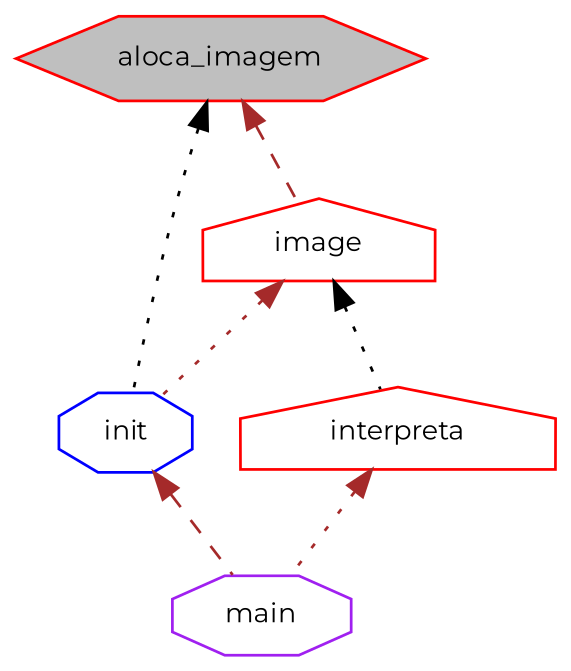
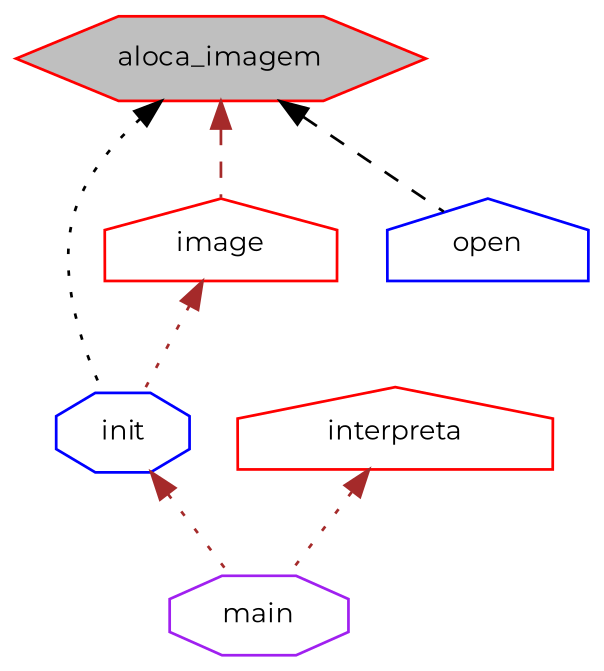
  digraph {
    fontname=Montserrat
    rankdir=TB
    node [color=red fillcolor=white fontname=Montserrat fontsize=10 shape=house style=filled]
    edge [color=brown dir=back fontname=Montserrat fontsize=10 labelfontname=Helvetica labelfontsize=10 style=dotted]
    n1 [fillcolor=grey75 fontcolor=black height=0.2 label=aloca_imagem shape=hexagon width=0.4]
    n2 [color=blue height=0.2 label=init shape=octagon width=0.4]
    n3 [height=0.2 label=image width=0.4]
+   n4 [color=blue height=0.2 label=open width=0.4]
    n5 [color=purple height=0.2 label=main shape=octagon width=0.4]
    n6 [height=0.2 label=interpreta width=0.4]
    n1 -> n2 [color=black]
    n1 -> n3 [style=dashed]
-   n2 -> n5 [style=dashed]
+   n1 -> n4 [color=black style=dashed]
+   n2 -> n5
    n3 -> n2
-   n3 -> n6 [color=black]
    n6 -> n5
  }
